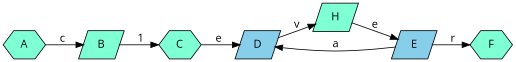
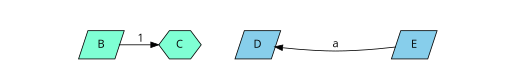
  digraph {
    fontname="Open Sans"
    rankdir=LR
    node [fillcolor=aquamarine fontname="Open Sans" shape=parallelogram style=filled]
    edge [fontname="Open Sans"]
-   A [shape=hexagon]
    B
    C [shape=hexagon]
    D [fillcolor=skyblue]
-   H
    E [fillcolor=skyblue]
-   F [shape=hexagon]
-   A -> B [label=c]
    B -> C [label=1]
-   C -> D [label=e]
-   D -> H [label=v]
-   H -> E [label=e]
    E -> D [label=a]
-   E -> F [label=r]
  }
